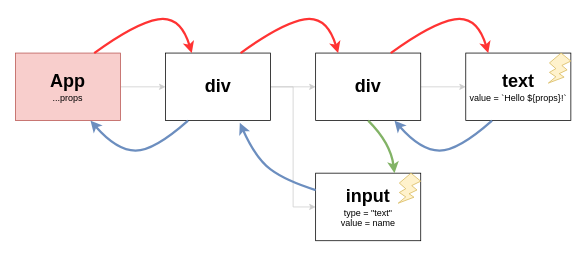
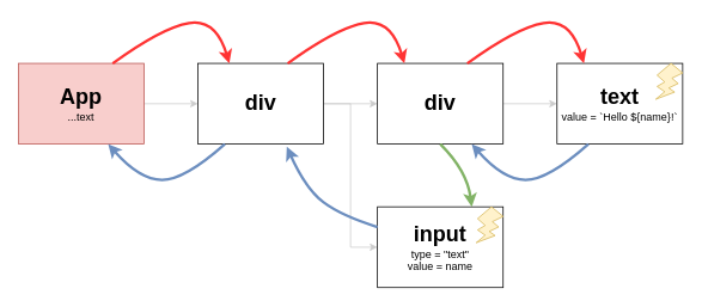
  <mxCell id="0" />
  <mxCell id="1" parent="0" />
  <mxCell id="2" style="edgeStyle=orthogonalEdgeStyle;rounded=0;orthogonalLoop=1;jettySize=auto;html=1;exitX=1;exitY=0.5;exitDx=0;exitDy=0;entryX=0;entryY=0.5;entryDx=0;entryDy=0;fillColor=#f5f5f5;strokeColor=#CCCCCC;" parent="1" source="3" target="6" edge="1"><mxGeometry relative="1" as="geometry" /></mxCell>
- <mxCell id="3" value="&lt;font style=&quot;font-size: 24px&quot;&gt;&lt;b&gt;App&lt;/b&gt;&lt;/font&gt;&lt;br&gt;...props" style="rounded=0;whiteSpace=wrap;html=1;fillColor=#f8cecc;strokeColor=#b85450;" parent="1" vertex="1"><mxGeometry x="20" y="70" width="140" height="90" as="geometry" /></mxCell>
+ <mxCell id="3" value="&lt;font style=&quot;font-size: 24px&quot;&gt;&lt;b&gt;App&lt;/b&gt;&lt;/font&gt;&lt;br&gt;...text" style="rounded=0;whiteSpace=wrap;html=1;fillColor=#f8cecc;strokeColor=#b85450;" parent="1" vertex="1"><mxGeometry x="20" y="70" width="140" height="90" as="geometry" /></mxCell>
  <mxCell id="4" style="edgeStyle=orthogonalEdgeStyle;rounded=0;orthogonalLoop=1;jettySize=auto;html=1;exitX=1;exitY=0.5;exitDx=0;exitDy=0;entryX=0;entryY=0.5;entryDx=0;entryDy=0;strokeColor=#CCCCCC;" parent="1" source="6" target="8" edge="1"><mxGeometry relative="1" as="geometry" /></mxCell>
  <mxCell id="5" style="edgeStyle=orthogonalEdgeStyle;rounded=0;orthogonalLoop=1;jettySize=auto;html=1;exitX=1;exitY=0.5;exitDx=0;exitDy=0;entryX=0;entryY=0.5;entryDx=0;entryDy=0;strokeColor=#CCCCCC;" parent="1" source="6" target="10" edge="1"><mxGeometry relative="1" as="geometry" /></mxCell>
  <mxCell id="6" value="&lt;font style=&quot;font-size: 24px&quot;&gt;&lt;b&gt;div&lt;/b&gt;&lt;/font&gt;" style="rounded=0;whiteSpace=wrap;html=1;" parent="1" vertex="1"><mxGeometry x="220" y="70" width="140" height="90" as="geometry" /></mxCell>
  <mxCell id="7" style="edgeStyle=orthogonalEdgeStyle;rounded=0;orthogonalLoop=1;jettySize=auto;html=1;exitX=1;exitY=0.5;exitDx=0;exitDy=0;entryX=0;entryY=0.5;entryDx=0;entryDy=0;strokeColor=#CCCCCC;" parent="1" source="8" target="9" edge="1"><mxGeometry relative="1" as="geometry" /></mxCell>
  <mxCell id="8" value="&lt;font style=&quot;font-size: 24px&quot;&gt;&lt;b&gt;div&lt;/b&gt;&lt;/font&gt;" style="rounded=0;whiteSpace=wrap;html=1;" parent="1" vertex="1"><mxGeometry x="420" y="70" width="140" height="90" as="geometry" /></mxCell>
- <mxCell id="9" value="&lt;font style=&quot;font-size: 24px&quot;&gt;&lt;b&gt;text&lt;/b&gt;&lt;/font&gt;&lt;br&gt;value = `Hello ${props}!`" style="rounded=0;whiteSpace=wrap;html=1;" parent="1" vertex="1"><mxGeometry x="620" y="70" width="140" height="90" as="geometry" /></mxCell>
+ <mxCell id="9" value="&lt;font style=&quot;font-size: 24px&quot;&gt;&lt;b&gt;text&lt;/b&gt;&lt;/font&gt;&lt;br&gt;value = `Hello ${name}!`" style="rounded=0;whiteSpace=wrap;html=1;" parent="1" vertex="1"><mxGeometry x="620" y="70" width="140" height="90" as="geometry" /></mxCell>
  <mxCell id="10" value="&lt;font style=&quot;font-size: 24px&quot;&gt;&lt;b&gt;input&lt;/b&gt;&lt;/font&gt;&lt;br&gt;type = &quot;text&quot;&lt;br&gt;value = name" style="rounded=0;whiteSpace=wrap;html=1;" parent="1" vertex="1"><mxGeometry x="420" y="230" width="140" height="90" as="geometry" /></mxCell>
  <mxCell id="11" value="" style="curved=1;endArrow=classic;html=1;strokeColor=#FF3333;exitX=0.75;exitY=0;exitDx=0;exitDy=0;strokeWidth=3;entryX=0.25;entryY=0;entryDx=0;entryDy=0;" edge="1" parent="1" source="3" target="6"><mxGeometry width="50" height="50" relative="1" as="geometry"><mxPoint x="20" y="390" as="sourcePoint" /><mxPoint x="260" y="60" as="targetPoint" /><Array as="points"><mxPoint x="180" y="30" /><mxPoint x="240" y="20" /></Array></mxGeometry></mxCell>
  <mxCell id="12" value="" style="curved=1;endArrow=classic;html=1;strokeColor=#FF3333;exitX=0.75;exitY=0;exitDx=0;exitDy=0;strokeWidth=3;entryX=0.25;entryY=0;entryDx=0;entryDy=0;" edge="1" parent="1"><mxGeometry width="50" height="50" relative="1" as="geometry"><mxPoint x="320" y="70" as="sourcePoint" /><mxPoint x="450" y="70" as="targetPoint" /><Array as="points"><mxPoint x="375" y="30" /><mxPoint x="435" y="20" /></Array></mxGeometry></mxCell>
  <mxCell id="13" value="" style="curved=1;endArrow=classic;html=1;strokeColor=#FF3333;exitX=0.75;exitY=0;exitDx=0;exitDy=0;strokeWidth=3;entryX=0.25;entryY=0;entryDx=0;entryDy=0;" edge="1" parent="1"><mxGeometry width="50" height="50" relative="1" as="geometry"><mxPoint x="520" y="70" as="sourcePoint" /><mxPoint x="650" y="70" as="targetPoint" /><Array as="points"><mxPoint x="575" y="30" /><mxPoint x="635" y="20" /></Array></mxGeometry></mxCell>
  <mxCell id="14" value="" style="verticalLabelPosition=bottom;verticalAlign=top;html=1;shape=mxgraph.basic.flash;fillColor=#fff2cc;strokeColor=#d6b656;" vertex="1" parent="1"><mxGeometry x="730" y="70" width="30" height="40" as="geometry" /></mxCell>
  <mxCell id="15" value="" style="curved=1;endArrow=classic;html=1;strokeColor=#6c8ebf;exitX=0.25;exitY=1;exitDx=0;exitDy=0;strokeWidth=3;entryX=0.75;entryY=1;entryDx=0;entryDy=0;fillColor=#dae8fc;" edge="1" parent="1" source="9" target="8"><mxGeometry width="50" height="50" relative="1" as="geometry"><mxPoint x="540" y="240" as="sourcePoint" /><mxPoint x="670" y="240" as="targetPoint" /><Array as="points"><mxPoint x="610" y="200" /><mxPoint x="560" y="200" /></Array></mxGeometry></mxCell>
  <mxCell id="16" value="" style="curved=1;endArrow=classic;html=1;strokeColor=#82b366;exitX=0.5;exitY=1;exitDx=0;exitDy=0;strokeWidth=3;entryX=0.75;entryY=0;entryDx=0;entryDy=0;fillColor=#d5e8d4;" edge="1" parent="1" source="8" target="10"><mxGeometry width="50" height="50" relative="1" as="geometry"><mxPoint x="510" y="180" as="sourcePoint" /><mxPoint x="380" y="180" as="targetPoint" /><Array as="points"><mxPoint x="520" y="190" /></Array></mxGeometry></mxCell>
  <mxCell id="17" value="" style="verticalLabelPosition=bottom;verticalAlign=top;html=1;shape=mxgraph.basic.flash;fillColor=#fff2cc;strokeColor=#d6b656;" vertex="1" parent="1"><mxGeometry x="530" y="230" width="30" height="40" as="geometry" /></mxCell>
  <mxCell id="18" value="" style="curved=1;endArrow=classic;html=1;strokeColor=#6c8ebf;exitX=0;exitY=0.25;exitDx=0;exitDy=0;strokeWidth=3;entryX=0.707;entryY=1.033;entryDx=0;entryDy=0;fillColor=#dae8fc;entryPerimeter=0;" edge="1" parent="1" source="10" target="6"><mxGeometry width="50" height="50" relative="1" as="geometry"><mxPoint x="370" y="235" as="sourcePoint" /><mxPoint x="240" y="235" as="targetPoint" /><Array as="points"><mxPoint x="380" y="240" /><mxPoint x="340" y="210" /></Array></mxGeometry></mxCell>
  <mxCell id="19" value="" style="curved=1;endArrow=classic;html=1;strokeColor=#6c8ebf;exitX=0.25;exitY=1;exitDx=0;exitDy=0;strokeWidth=3;entryX=0.75;entryY=1;entryDx=0;entryDy=0;fillColor=#dae8fc;" edge="1" parent="1"><mxGeometry width="50" height="50" relative="1" as="geometry"><mxPoint x="250" y="160" as="sourcePoint" /><mxPoint x="120" y="160" as="targetPoint" /><Array as="points"><mxPoint x="205" y="200" /><mxPoint x="155" y="200" /></Array></mxGeometry></mxCell>
